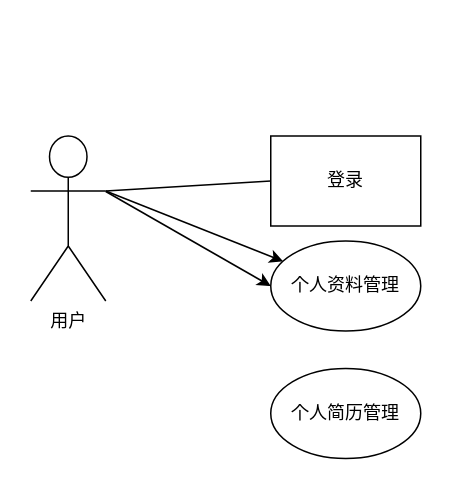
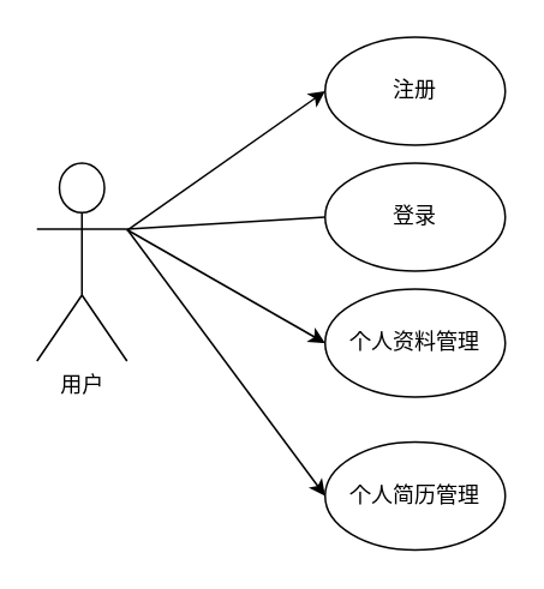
  <mxCell id="0" />
  <mxCell id="1" parent="0" />
+ <mxCell id="2" style="rounded=0;orthogonalLoop=1;jettySize=auto;html=1;entryX=0;entryY=0.5;entryDx=0;entryDy=0;" edge="1" parent="1" source="6" target="7"><mxGeometry relative="1" as="geometry" /></mxCell>
  <mxCell id="3" style="rounded=0;orthogonalLoop=1;jettySize=auto;html=1;exitX=1;exitY=0.333;exitDx=0;exitDy=0;exitPerimeter=0;entryX=0;entryY=0.5;entryDx=0;entryDy=0;endArrow=none;" edge="1" parent="1" source="6" target="8"><mxGeometry relative="1" as="geometry" /></mxCell>
  <mxCell id="4" style="rounded=0;orthogonalLoop=1;jettySize=auto;html=1;entryX=0;entryY=0.5;entryDx=0;entryDy=0;" edge="1" parent="1" target="9"><mxGeometry relative="1" as="geometry"><mxPoint x="70" y="127" as="sourcePoint" /></mxGeometry></mxCell>
- <mxCell id="5" style="rounded=0;orthogonalLoop=1;jettySize=auto;html=1;exitX=1;exitY=0.333;exitDx=0;exitDy=0;exitPerimeter=0;" edge="1" parent="1" source="6" target="9"><mxGeometry relative="1" as="geometry" /></mxCell>
+ <mxCell id="5" style="rounded=0;orthogonalLoop=1;jettySize=auto;html=1;exitX=1;exitY=0.333;exitDx=0;exitDy=0;exitPerimeter=0;entryX=0;entryY=0.5;entryDx=0;entryDy=0;" edge="1" parent="1" source="6" target="10"><mxGeometry relative="1" as="geometry" /></mxCell>
  <mxCell id="6" value="用户" style="shape=umlActor;verticalLabelPosition=bottom;verticalAlign=top;html=1;outlineConnect=0;" vertex="1" parent="1"><mxGeometry x="20" y="90" width="50" height="110" as="geometry" /></mxCell>
- <mxCell id="8" value="登录" style="whiteSpace=wrap;html=1;rounded=0;" vertex="1" parent="1"><mxGeometry x="180" y="90" width="100" height="60" as="geometry" /></mxCell>
+ <mxCell id="7" value="注册" style="ellipse;whiteSpace=wrap;html=1;" vertex="1" parent="1"><mxGeometry x="180" y="20" width="100" height="60" as="geometry" /></mxCell>
+ <mxCell id="8" value="登录" style="ellipse;whiteSpace=wrap;html=1;" vertex="1" parent="1"><mxGeometry x="180" y="90" width="100" height="60" as="geometry" /></mxCell>
  <mxCell id="9" value="个人资料管理" style="ellipse;whiteSpace=wrap;html=1;" vertex="1" parent="1"><mxGeometry x="180" y="160" width="100" height="60" as="geometry" /></mxCell>
  <mxCell id="10" value="个人简历管理" style="ellipse;whiteSpace=wrap;html=1;" vertex="1" parent="1"><mxGeometry x="180" y="245" width="100" height="60" as="geometry" /></mxCell>
